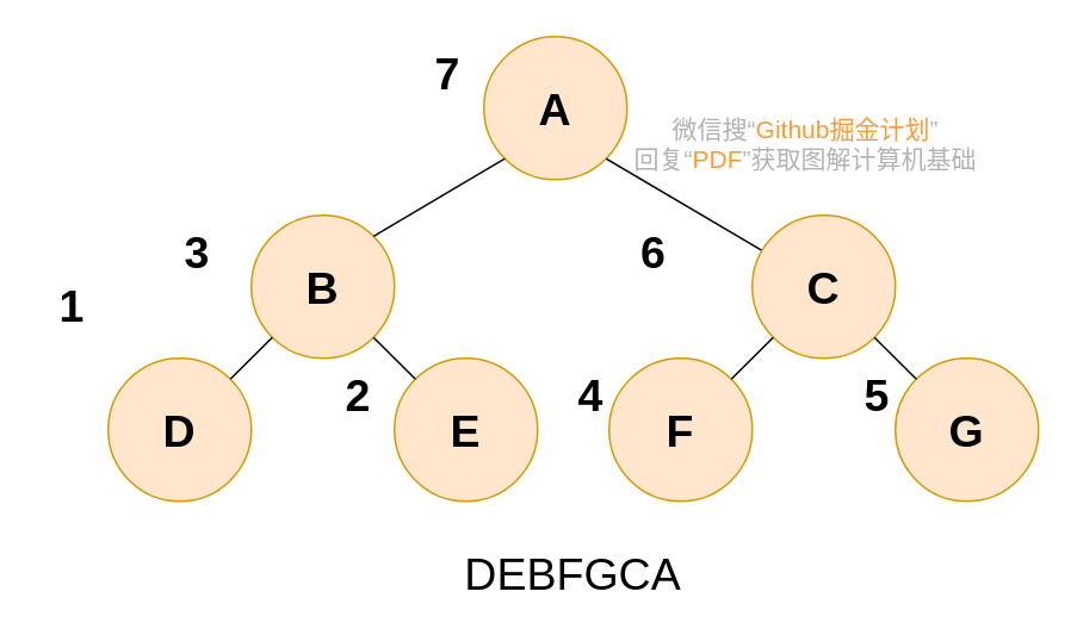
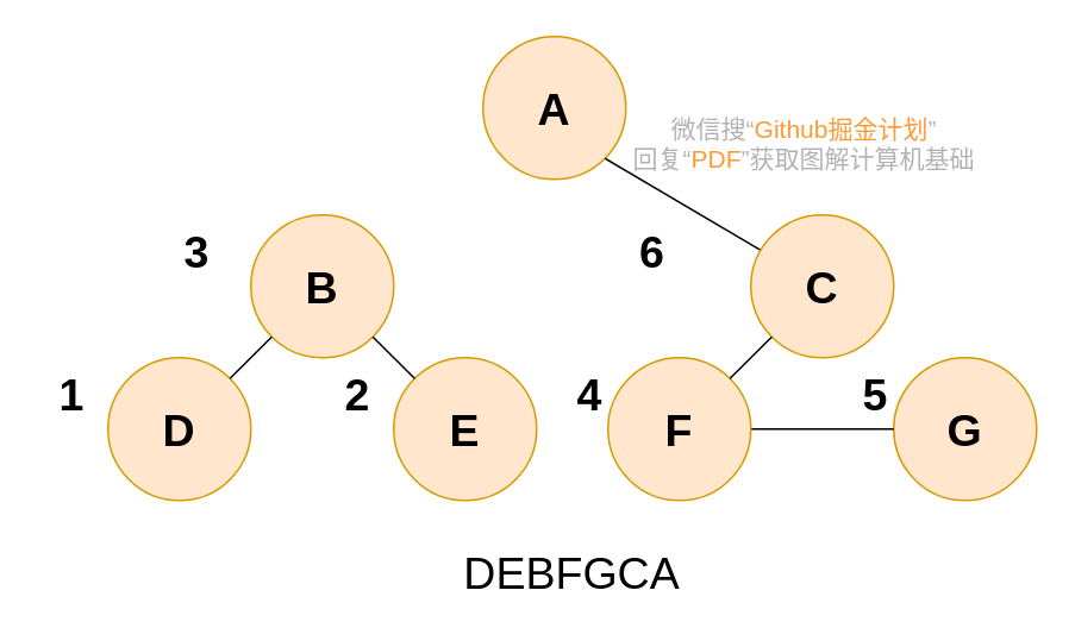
  <mxCell id="0" />
  <mxCell id="1" parent="0" />
  <mxCell id="2" value="&lt;b style=&quot;font-size: 25px&quot;&gt;A&lt;/b&gt;" style="ellipse;whiteSpace=wrap;html=1;aspect=fixed;fillColor=#ffe6cc;strokeColor=#d79b00;" vertex="1" parent="1"><mxGeometry x="270" y="20" width="80" height="80" as="geometry" /></mxCell>
  <mxCell id="3" value="" style="endArrow=none;html=1;entryX=1;entryY=1;entryDx=0;entryDy=0;" edge="1" parent="1" source="4" target="2"><mxGeometry width="50" height="50" relative="1" as="geometry"><mxPoint x="247" y="330" as="sourcePoint" /><mxPoint x="335.284" y="108.284" as="targetPoint" /></mxGeometry></mxCell>
  <mxCell id="4" value="&lt;span style=&quot;font-size: 25px&quot;&gt;&lt;b&gt;C&lt;/b&gt;&lt;/span&gt;" style="ellipse;whiteSpace=wrap;html=1;aspect=fixed;fillColor=#ffe6cc;strokeColor=#d79b00;" vertex="1" parent="1"><mxGeometry x="420" y="120" width="80" height="80" as="geometry" /></mxCell>
  <mxCell id="5" value="&lt;span style=&quot;font-size: 25px&quot;&gt;&lt;b&gt;B&lt;/b&gt;&lt;/span&gt;" style="ellipse;whiteSpace=wrap;html=1;aspect=fixed;fillColor=#ffe6cc;strokeColor=#d79b00;" vertex="1" parent="1"><mxGeometry x="140" y="120" width="80" height="80" as="geometry" /></mxCell>
  <mxCell id="6" value="&lt;span style=&quot;font-size: 25px&quot;&gt;&lt;b&gt;D&lt;/b&gt;&lt;/span&gt;" style="ellipse;whiteSpace=wrap;html=1;aspect=fixed;fillColor=#ffe6cc;strokeColor=#d79b00;" vertex="1" parent="1"><mxGeometry x="60" y="200" width="80" height="80" as="geometry" /></mxCell>
  <mxCell id="7" value="&lt;span style=&quot;font-size: 25px&quot;&gt;&lt;b&gt;G&lt;/b&gt;&lt;/span&gt;" style="ellipse;whiteSpace=wrap;html=1;aspect=fixed;fillColor=#ffe6cc;strokeColor=#d79b00;" vertex="1" parent="1"><mxGeometry x="500" y="200" width="80" height="80" as="geometry" /></mxCell>
- <mxCell id="8" value="" style="endArrow=none;html=1;exitX=1;exitY=0;exitDx=0;exitDy=0;entryX=0;entryY=1;entryDx=0;entryDy=0;" edge="1" parent="1" source="5" target="2"><mxGeometry width="50" height="50" relative="1" as="geometry"><mxPoint x="200" y="340" as="sourcePoint" /><mxPoint x="368" y="222" as="targetPoint" /></mxGeometry></mxCell>
  <mxCell id="9" value="" style="endArrow=none;html=1;entryX=1;entryY=0;entryDx=0;entryDy=0;exitX=0;exitY=1;exitDx=0;exitDy=0;" edge="1" parent="1" source="5" target="6"><mxGeometry width="50" height="50" relative="1" as="geometry"><mxPoint x="260" y="220" as="sourcePoint" /><mxPoint x="298.284" y="128.284" as="targetPoint" /></mxGeometry></mxCell>
- <mxCell id="10" value="" style="endArrow=none;html=1;" edge="1" parent="1" source="7" target="4"><mxGeometry width="50" height="50" relative="1" as="geometry"><mxPoint x="361.634" y="211.92" as="sourcePoint" /><mxPoint x="376.284" y="210.284" as="targetPoint" /></mxGeometry></mxCell>
+ <mxCell id="10" value="" style="endArrow=none;html=1;" edge="1" parent="1" source="7" target="18"><mxGeometry width="50" height="50" relative="1" as="geometry"><mxPoint x="361.634" y="211.92" as="sourcePoint" /><mxPoint x="376.284" y="210.284" as="targetPoint" /></mxGeometry></mxCell>
  <mxCell id="11" value="&lt;span style=&quot;font-size: 25px&quot;&gt;&lt;b&gt;E&lt;/b&gt;&lt;/span&gt;" style="ellipse;whiteSpace=wrap;html=1;aspect=fixed;fillColor=#ffe6cc;strokeColor=#d79b00;" vertex="1" parent="1"><mxGeometry x="220" y="200" width="80" height="80" as="geometry" /></mxCell>
  <mxCell id="12" value="" style="endArrow=none;html=1;exitX=1;exitY=1;exitDx=0;exitDy=0;entryX=0;entryY=0;entryDx=0;entryDy=0;" edge="1" parent="1" source="5" target="11"><mxGeometry width="50" height="50" relative="1" as="geometry"><mxPoint x="218.284" y="141.716" as="sourcePoint" /><mxPoint x="241.716" y="118.284" as="targetPoint" /></mxGeometry></mxCell>
- <mxCell id="13" value="&lt;font style=&quot;font-size: 25px&quot;&gt;&lt;b&gt;7&lt;/b&gt;&lt;/font&gt;" style="text;html=1;strokeColor=none;fillColor=none;align=center;verticalAlign=middle;whiteSpace=wrap;rounded=0;" vertex="1" parent="1"><mxGeometry x="230" y="30" width="40" height="20" as="geometry" /></mxCell>
  <mxCell id="14" value="&lt;font style=&quot;font-size: 25px&quot;&gt;&lt;b&gt;3&lt;/b&gt;&lt;/font&gt;" style="text;html=1;strokeColor=none;fillColor=none;align=center;verticalAlign=middle;whiteSpace=wrap;rounded=0;" vertex="1" parent="1"><mxGeometry x="90" y="130" width="40" height="20" as="geometry" /></mxCell>
  <mxCell id="15" value="&lt;font style=&quot;font-size: 25px&quot;&gt;&lt;b&gt;6&lt;/b&gt;&lt;/font&gt;" style="text;html=1;strokeColor=none;fillColor=none;align=center;verticalAlign=middle;whiteSpace=wrap;rounded=0;" vertex="1" parent="1"><mxGeometry x="345" y="130" width="40" height="20" as="geometry" /></mxCell>
- <mxCell id="16" value="&lt;font style=&quot;font-size: 25px&quot;&gt;&lt;b&gt;1&lt;/b&gt;&lt;/font&gt;" style="text;html=1;strokeColor=none;fillColor=none;align=center;verticalAlign=middle;whiteSpace=wrap;rounded=0;" vertex="1" parent="1"><mxGeometry x="20" y="160" width="40" height="20" as="geometry" /></mxCell>
+ <mxCell id="16" value="&lt;font style=&quot;font-size: 25px&quot;&gt;&lt;b&gt;1&lt;/b&gt;&lt;/font&gt;" style="text;html=1;strokeColor=none;fillColor=none;align=center;verticalAlign=middle;whiteSpace=wrap;rounded=0;" vertex="1" parent="1"><mxGeometry x="20" y="210" width="40" height="20" as="geometry" /></mxCell>
  <mxCell id="17" style="edgeStyle=none;rounded=0;orthogonalLoop=1;jettySize=auto;html=1;entryX=0.5;entryY=1;entryDx=0;entryDy=0;" edge="1" parent="1" source="2" target="2"><mxGeometry relative="1" as="geometry" /></mxCell>
  <mxCell id="18" value="&lt;span style=&quot;font-size: 25px&quot;&gt;&lt;b&gt;F&lt;/b&gt;&lt;/span&gt;" style="ellipse;whiteSpace=wrap;html=1;aspect=fixed;fillColor=#ffe6cc;strokeColor=#d79b00;" vertex="1" parent="1"><mxGeometry x="340" y="200" width="80" height="80" as="geometry" /></mxCell>
  <mxCell id="19" value="" style="endArrow=none;html=1;entryX=0;entryY=1;entryDx=0;entryDy=0;exitX=1;exitY=0;exitDx=0;exitDy=0;" edge="1" parent="1" source="18" target="4"><mxGeometry width="50" height="50" relative="1" as="geometry"><mxPoint x="541.716" y="243.716" as="sourcePoint" /><mxPoint x="498.284" y="200.284" as="targetPoint" /></mxGeometry></mxCell>
  <mxCell id="20" value="&lt;font style=&quot;font-size: 25px&quot;&gt;&lt;b&gt;4&lt;/b&gt;&lt;/font&gt;" style="text;html=1;strokeColor=none;fillColor=none;align=center;verticalAlign=middle;whiteSpace=wrap;rounded=0;" vertex="1" parent="1"><mxGeometry x="310" y="210" width="40" height="20" as="geometry" /></mxCell>
  <mxCell id="21" value="&lt;font style=&quot;font-size: 25px&quot;&gt;&lt;b&gt;5&lt;/b&gt;&lt;/font&gt;" style="text;html=1;strokeColor=none;fillColor=none;align=center;verticalAlign=middle;whiteSpace=wrap;rounded=0;" vertex="1" parent="1"><mxGeometry x="470" y="210" width="40" height="20" as="geometry" /></mxCell>
  <mxCell id="22" value="&lt;font style=&quot;font-size: 25px&quot;&gt;&lt;b&gt;2&lt;/b&gt;&lt;/font&gt;" style="text;html=1;strokeColor=none;fillColor=none;align=center;verticalAlign=middle;whiteSpace=wrap;rounded=0;" vertex="1" parent="1"><mxGeometry x="180" y="210" width="40" height="20" as="geometry" /></mxCell>
  <mxCell id="23" value="&lt;span style=&quot;font-size: 25px&quot;&gt;DEBFGCA&lt;/span&gt;" style="text;html=1;strokeColor=none;fillColor=none;align=center;verticalAlign=middle;whiteSpace=wrap;rounded=0;" vertex="1" parent="1"><mxGeometry x="300" y="310" width="40" height="20" as="geometry" /></mxCell>
  <mxCell id="24" style="edgeStyle=none;rounded=0;orthogonalLoop=1;jettySize=auto;html=1;exitX=0.5;exitY=0;exitDx=0;exitDy=0;" edge="1" parent="1" source="23" target="23"><mxGeometry relative="1" as="geometry" /></mxCell>
  <mxCell id="25" value="微信搜“&lt;font color=&quot;#ff9933&quot;&gt;Github掘金计划&lt;/font&gt;”&lt;br style=&quot;font-size: 14px&quot;&gt;回复“&lt;font color=&quot;#ff9933&quot;&gt;PDF&lt;/font&gt;”获取图解计算机基础" style="text;html=1;strokeColor=none;fillColor=none;align=center;verticalAlign=middle;whiteSpace=wrap;rounded=0;labelBackgroundColor=none;fontSize=14;fontColor=#B3B3B3;" vertex="1" parent="1"><mxGeometry x="340" y="70" width="220" height="20" as="geometry" /></mxCell>
